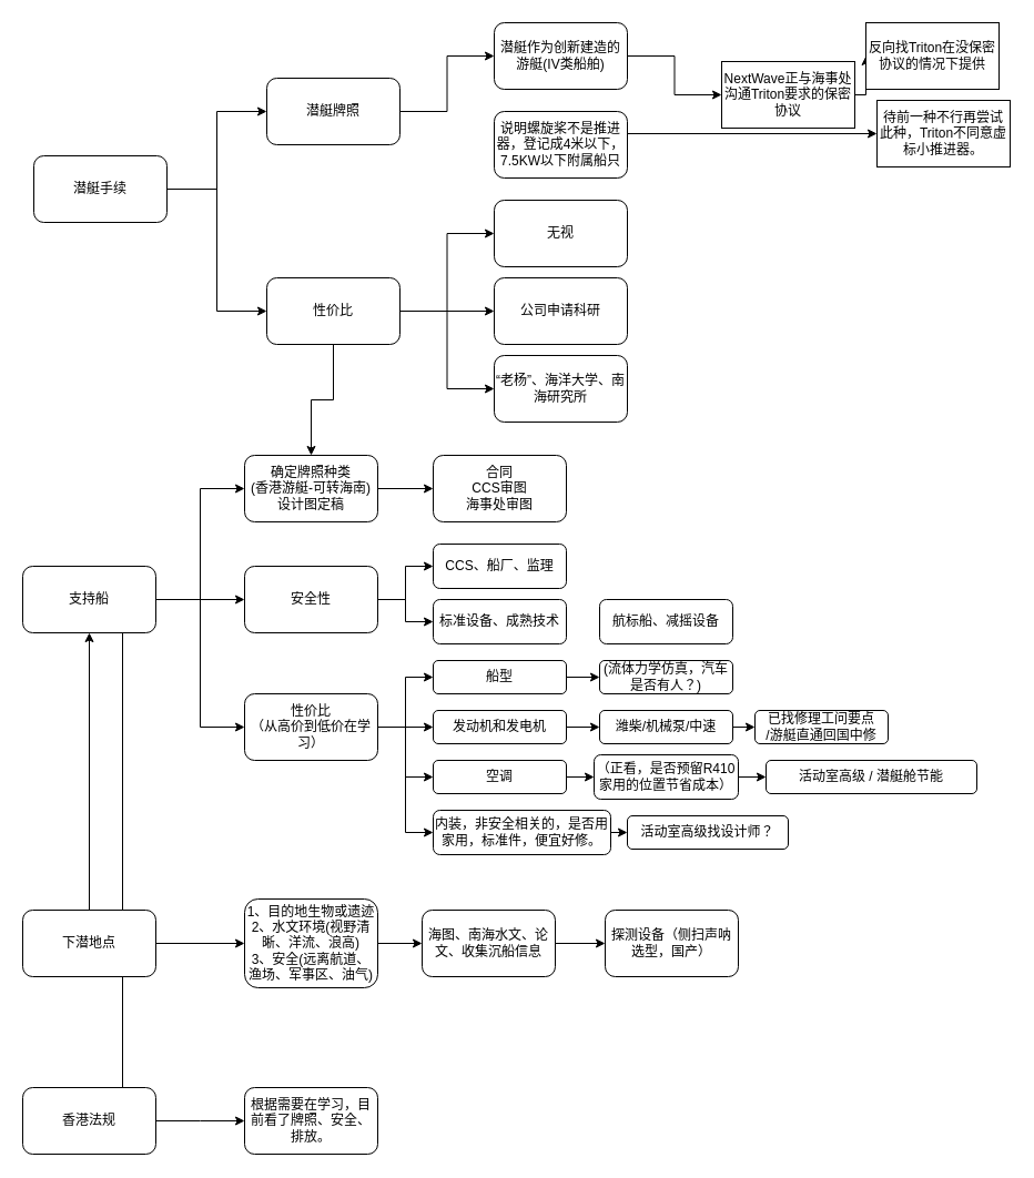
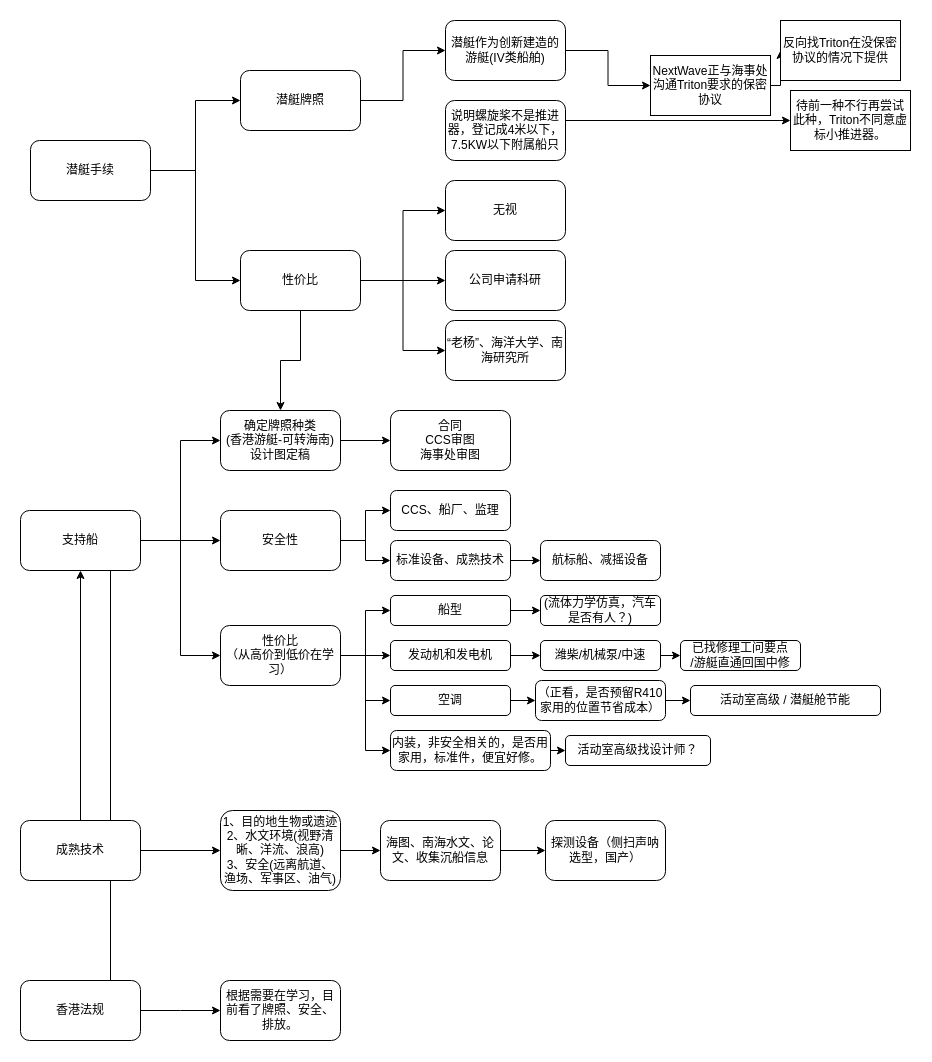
  <mxCell id="0" />
  <mxCell id="1" parent="0" />
  <mxCell id="2" style="edgeStyle=orthogonalEdgeStyle;rounded=0;orthogonalLoop=1;jettySize=auto;html=1;exitX=0.75;exitY=0;exitDx=0;exitDy=0;entryX=0.75;entryY=1;entryDx=0;entryDy=0;endArrow=none;" edge="1" parent="1" source="42" target="21"><mxGeometry relative="1" as="geometry" /></mxCell>
  <mxCell id="3" style="edgeStyle=orthogonalEdgeStyle;rounded=0;orthogonalLoop=1;jettySize=auto;html=1;exitX=1;exitY=0.5;exitDx=0;exitDy=0;entryX=0;entryY=0.5;entryDx=0;entryDy=0;" parent="1" source="5" target="7" edge="1"><mxGeometry relative="1" as="geometry" /></mxCell>
  <mxCell id="4" style="edgeStyle=orthogonalEdgeStyle;rounded=0;orthogonalLoop=1;jettySize=auto;html=1;exitX=1;exitY=0.5;exitDx=0;exitDy=0;entryX=0;entryY=0.5;entryDx=0;entryDy=0;" parent="1" source="5" target="12" edge="1"><mxGeometry relative="1" as="geometry" /></mxCell>
  <mxCell id="5" value="潜艇手续" style="rounded=1;whiteSpace=wrap;html=1;" parent="1" vertex="1"><mxGeometry x="30" y="140" width="120" height="60" as="geometry" /></mxCell>
  <mxCell id="6" style="edgeStyle=orthogonalEdgeStyle;rounded=0;orthogonalLoop=1;jettySize=auto;html=1;exitX=1;exitY=0.5;exitDx=0;exitDy=0;entryX=0;entryY=0.5;entryDx=0;entryDy=0;" parent="1" source="7" target="14" edge="1"><mxGeometry relative="1" as="geometry" /></mxCell>
  <mxCell id="7" value="潜艇牌照" style="rounded=1;whiteSpace=wrap;html=1;" parent="1" vertex="1"><mxGeometry x="240" y="70" width="120" height="60" as="geometry" /></mxCell>
  <mxCell id="8" style="edgeStyle=orthogonalEdgeStyle;rounded=0;orthogonalLoop=1;jettySize=auto;html=1;exitX=1;exitY=0.5;exitDx=0;exitDy=0;entryX=0;entryY=0.5;entryDx=0;entryDy=0;" parent="1" source="12" target="16" edge="1"><mxGeometry relative="1" as="geometry" /></mxCell>
  <mxCell id="9" style="edgeStyle=orthogonalEdgeStyle;rounded=0;orthogonalLoop=1;jettySize=auto;html=1;exitX=1;exitY=0.5;exitDx=0;exitDy=0;entryX=0;entryY=0.5;entryDx=0;entryDy=0;" parent="1" source="12" target="17" edge="1"><mxGeometry relative="1" as="geometry" /></mxCell>
  <mxCell id="10" style="edgeStyle=orthogonalEdgeStyle;rounded=0;orthogonalLoop=1;jettySize=auto;html=1;exitX=1;exitY=0.5;exitDx=0;exitDy=0;entryX=0;entryY=0.5;entryDx=0;entryDy=0;" edge="1" parent="1" source="12" target="44"><mxGeometry relative="1" as="geometry" /></mxCell>
  <mxCell id="11" style="edgeStyle=orthogonalEdgeStyle;rounded=0;orthogonalLoop=1;jettySize=auto;html=1;exitX=0.5;exitY=1;exitDx=0;exitDy=0;entryX=0.5;entryY=0;entryDx=0;entryDy=0;" edge="1" parent="1" source="12" target="25"><mxGeometry relative="1" as="geometry" /></mxCell>
  <mxCell id="12" value="性价比" style="rounded=1;whiteSpace=wrap;html=1;" parent="1" vertex="1"><mxGeometry x="240" y="250" width="120" height="60" as="geometry" /></mxCell>
  <mxCell id="13" style="edgeStyle=orthogonalEdgeStyle;rounded=0;orthogonalLoop=1;jettySize=auto;html=1;exitX=1;exitY=0.5;exitDx=0;exitDy=0;entryX=0;entryY=0.5;entryDx=0;entryDy=0;" parent="1" source="14" target="23" edge="1"><mxGeometry relative="1" as="geometry" /></mxCell>
  <mxCell id="14" value="潜艇作为创新建造的游艇(IV类船舶)" style="rounded=1;whiteSpace=wrap;html=1;" parent="1" vertex="1"><mxGeometry x="445" y="20" width="120" height="60" as="geometry" /></mxCell>
  <mxCell id="15" style="edgeStyle=orthogonalEdgeStyle;rounded=0;orthogonalLoop=1;jettySize=auto;html=1;exitX=1;exitY=0.5;exitDx=0;exitDy=0;" parent="1" edge="1"><mxGeometry relative="1" as="geometry"><mxPoint x="790" y="120" as="targetPoint" /><mxPoint x="565" y="120" as="sourcePoint" /></mxGeometry></mxCell>
  <mxCell id="16" value="公司申请科研" style="rounded=1;whiteSpace=wrap;html=1;" parent="1" vertex="1"><mxGeometry x="445" y="250" width="120" height="60" as="geometry" /></mxCell>
  <mxCell id="17" value="“老杨”、海洋大学、南海研究所" style="rounded=1;whiteSpace=wrap;html=1;" parent="1" vertex="1"><mxGeometry x="445" y="320" width="120" height="60" as="geometry" /></mxCell>
  <mxCell id="18" style="edgeStyle=orthogonalEdgeStyle;rounded=0;orthogonalLoop=1;jettySize=auto;html=1;exitX=1;exitY=0.5;exitDx=0;exitDy=0;entryX=0;entryY=0.5;entryDx=0;entryDy=0;" parent="1" source="21" target="25" edge="1"><mxGeometry relative="1" as="geometry" /></mxCell>
  <mxCell id="19" style="edgeStyle=orthogonalEdgeStyle;rounded=0;orthogonalLoop=1;jettySize=auto;html=1;exitX=1;exitY=0.5;exitDx=0;exitDy=0;entryX=0;entryY=0.5;entryDx=0;entryDy=0;" edge="1" parent="1" source="21" target="29"><mxGeometry relative="1" as="geometry" /></mxCell>
  <mxCell id="20" style="edgeStyle=orthogonalEdgeStyle;rounded=0;orthogonalLoop=1;jettySize=auto;html=1;exitX=1;exitY=0.5;exitDx=0;exitDy=0;entryX=0;entryY=0.5;entryDx=0;entryDy=0;" edge="1" parent="1" source="21" target="34"><mxGeometry relative="1" as="geometry" /></mxCell>
  <mxCell id="21" value="支持船" style="rounded=1;whiteSpace=wrap;html=1;" parent="1" vertex="1"><mxGeometry x="20" y="510" width="120" height="60" as="geometry" /></mxCell>
  <mxCell id="22" style="edgeStyle=orthogonalEdgeStyle;rounded=0;orthogonalLoop=1;jettySize=auto;html=1;exitX=1;exitY=0.5;exitDx=0;exitDy=0;entryX=0;entryY=0.5;entryDx=0;entryDy=0;" edge="1" parent="1" source="23" target="69"><mxGeometry relative="1" as="geometry" /></mxCell>
  <mxCell id="23" value="NextWave正与海事处沟通Triton要求的保密协议" style="rounded=0;whiteSpace=wrap;html=1;" parent="1" vertex="1"><mxGeometry x="650" y="55" width="120" height="60" as="geometry" /></mxCell>
  <mxCell id="24" style="edgeStyle=orthogonalEdgeStyle;rounded=0;orthogonalLoop=1;jettySize=auto;html=1;exitX=1;exitY=0.5;exitDx=0;exitDy=0;entryX=0;entryY=0.5;entryDx=0;entryDy=0;" parent="1" source="25" target="26" edge="1"><mxGeometry relative="1" as="geometry" /></mxCell>
  <mxCell id="25" value="确定牌照种类&lt;br&gt;(香港游艇-可转海南)&lt;br&gt;设计图定稿" style="rounded=1;whiteSpace=wrap;html=1;" parent="1" vertex="1"><mxGeometry x="220" y="410" width="120" height="60" as="geometry" /></mxCell>
  <mxCell id="26" value="合同&lt;br&gt;CCS审图&lt;br&gt;海事处审图" style="rounded=1;whiteSpace=wrap;html=1;" parent="1" vertex="1"><mxGeometry x="390" y="410" width="120" height="60" as="geometry" /></mxCell>
  <mxCell id="27" style="edgeStyle=orthogonalEdgeStyle;rounded=0;orthogonalLoop=1;jettySize=auto;html=1;exitX=1;exitY=0.5;exitDx=0;exitDy=0;entryX=0;entryY=0.5;entryDx=0;entryDy=0;" edge="1" parent="1" source="29" target="46"><mxGeometry relative="1" as="geometry" /></mxCell>
  <mxCell id="28" style="edgeStyle=orthogonalEdgeStyle;rounded=0;orthogonalLoop=1;jettySize=auto;html=1;exitX=1;exitY=0.5;exitDx=0;exitDy=0;entryX=0;entryY=0.5;entryDx=0;entryDy=0;" edge="1" parent="1" source="29" target="48"><mxGeometry relative="1" as="geometry" /></mxCell>
  <mxCell id="29" value="安全性" style="rounded=1;whiteSpace=wrap;html=1;" parent="1" vertex="1"><mxGeometry x="220" y="510" width="120" height="60" as="geometry" /></mxCell>
  <mxCell id="30" style="edgeStyle=orthogonalEdgeStyle;rounded=0;orthogonalLoop=1;jettySize=auto;html=1;exitX=1;exitY=0.5;exitDx=0;exitDy=0;entryX=0;entryY=0.5;entryDx=0;entryDy=0;" edge="1" parent="1" source="34" target="50"><mxGeometry relative="1" as="geometry" /></mxCell>
  <mxCell id="31" style="edgeStyle=orthogonalEdgeStyle;rounded=0;orthogonalLoop=1;jettySize=auto;html=1;exitX=1;exitY=0.5;exitDx=0;exitDy=0;entryX=0;entryY=0.5;entryDx=0;entryDy=0;" edge="1" parent="1" source="34" target="52"><mxGeometry relative="1" as="geometry" /></mxCell>
  <mxCell id="32" style="edgeStyle=orthogonalEdgeStyle;rounded=0;orthogonalLoop=1;jettySize=auto;html=1;exitX=1;exitY=0.5;exitDx=0;exitDy=0;entryX=0;entryY=0.5;entryDx=0;entryDy=0;" edge="1" parent="1" source="34" target="62"><mxGeometry relative="1" as="geometry" /></mxCell>
  <mxCell id="33" style="edgeStyle=orthogonalEdgeStyle;rounded=0;orthogonalLoop=1;jettySize=auto;html=1;exitX=1;exitY=0.5;exitDx=0;exitDy=0;entryX=0;entryY=0.5;entryDx=0;entryDy=0;" edge="1" parent="1" source="34" target="56"><mxGeometry relative="1" as="geometry" /></mxCell>
  <mxCell id="34" value="性价比&lt;br&gt;（从高价到低价在学习）" style="rounded=1;whiteSpace=wrap;html=1;" parent="1" vertex="1"><mxGeometry x="220" y="625" width="120" height="60" as="geometry" /></mxCell>
  <mxCell id="35" style="edgeStyle=orthogonalEdgeStyle;rounded=0;orthogonalLoop=1;jettySize=auto;html=1;exitX=1;exitY=0.5;exitDx=0;exitDy=0;entryX=0;entryY=0.5;entryDx=0;entryDy=0;" parent="1" source="37" target="39" edge="1"><mxGeometry relative="1" as="geometry" /></mxCell>
  <mxCell id="36" style="edgeStyle=orthogonalEdgeStyle;rounded=0;orthogonalLoop=1;jettySize=auto;html=1;exitX=0.5;exitY=0;exitDx=0;exitDy=0;entryX=0.5;entryY=1;entryDx=0;entryDy=0;" parent="1" source="37" target="21" edge="1"><mxGeometry relative="1" as="geometry" /></mxCell>
- <mxCell id="37" value="下潜地点" style="rounded=1;whiteSpace=wrap;html=1;" parent="1" vertex="1"><mxGeometry x="20" y="820" width="120" height="60" as="geometry" /></mxCell>
+ <mxCell id="37" value="成熟技术" style="rounded=1;whiteSpace=wrap;html=1;" parent="1" vertex="1"><mxGeometry x="20" y="820" width="120" height="60" as="geometry" /></mxCell>
  <mxCell id="38" style="edgeStyle=orthogonalEdgeStyle;rounded=0;orthogonalLoop=1;jettySize=auto;html=1;exitX=1;exitY=0.5;exitDx=0;exitDy=0;" edge="1" parent="1" source="39" target="66"><mxGeometry relative="1" as="geometry" /></mxCell>
  <mxCell id="39" value="1、目的地生物或遗迹&lt;br&gt;2、水文环境(视野清晰、洋流、浪高)&lt;br&gt;3、安全(远离航道、渔场、军事区、油气)" style="rounded=1;whiteSpace=wrap;html=1;" parent="1" vertex="1"><mxGeometry x="220" y="810" width="120" height="80" as="geometry" /></mxCell>
  <mxCell id="40" value="说明螺旋桨不是推进器，登记成4米以下，7.5KW以下附属船只" style="rounded=1;whiteSpace=wrap;html=1;" parent="1" vertex="1"><mxGeometry x="445" y="100" width="120" height="60" as="geometry" /></mxCell>
  <mxCell id="41" style="edgeStyle=orthogonalEdgeStyle;rounded=0;orthogonalLoop=1;jettySize=auto;html=1;exitX=1;exitY=0.5;exitDx=0;exitDy=0;" parent="1" source="42" edge="1"><mxGeometry relative="1" as="geometry"><mxPoint x="220" y="1010" as="targetPoint" /></mxGeometry></mxCell>
  <mxCell id="42" value="香港法规" style="rounded=1;whiteSpace=wrap;html=1;" parent="1" vertex="1"><mxGeometry x="20" y="980" width="120" height="60" as="geometry" /></mxCell>
  <mxCell id="43" value="根据需要在学习，目前看了牌照、安全、排放。" style="rounded=1;whiteSpace=wrap;html=1;" parent="1" vertex="1"><mxGeometry x="220" y="980" width="120" height="60" as="geometry" /></mxCell>
  <mxCell id="44" value="无视&lt;br&gt;" style="rounded=1;whiteSpace=wrap;html=1;" vertex="1" parent="1"><mxGeometry x="445" y="180" width="120" height="60" as="geometry" /></mxCell>
  <mxCell id="45" value="待前一种不行再尝试此种，Triton不同意虚标小推进器。" style="rounded=0;whiteSpace=wrap;html=1;" vertex="1" parent="1"><mxGeometry x="790" y="90" width="120" height="60" as="geometry" /></mxCell>
  <mxCell id="46" value="CCS、船厂、监理" style="rounded=1;whiteSpace=wrap;html=1;" vertex="1" parent="1"><mxGeometry x="390" y="490" width="120" height="40" as="geometry" /></mxCell>
+ <mxCell id="47" style="edgeStyle=orthogonalEdgeStyle;rounded=0;orthogonalLoop=1;jettySize=auto;html=1;exitX=1;exitY=0.5;exitDx=0;exitDy=0;entryX=0;entryY=0.5;entryDx=0;entryDy=0;" edge="1" parent="1" source="48" target="60"><mxGeometry relative="1" as="geometry" /></mxCell>
  <mxCell id="48" value="标准设备、成熟技术" style="rounded=1;whiteSpace=wrap;html=1;" vertex="1" parent="1"><mxGeometry x="390" y="540" width="120" height="40" as="geometry" /></mxCell>
  <mxCell id="49" style="edgeStyle=orthogonalEdgeStyle;rounded=0;orthogonalLoop=1;jettySize=auto;html=1;exitX=1;exitY=0.5;exitDx=0;exitDy=0;entryX=0;entryY=0.5;entryDx=0;entryDy=0;" edge="1" parent="1" source="50" target="57"><mxGeometry relative="1" as="geometry" /></mxCell>
  <mxCell id="50" value="船型" style="rounded=1;whiteSpace=wrap;html=1;" vertex="1" parent="1"><mxGeometry x="390" y="595" width="120" height="30" as="geometry" /></mxCell>
  <mxCell id="51" style="edgeStyle=orthogonalEdgeStyle;rounded=0;orthogonalLoop=1;jettySize=auto;html=1;exitX=1;exitY=0.5;exitDx=0;exitDy=0;entryX=0;entryY=0.5;entryDx=0;entryDy=0;" edge="1" parent="1" source="52" target="59"><mxGeometry relative="1" as="geometry" /></mxCell>
  <mxCell id="52" value="发动机和发电机" style="rounded=1;whiteSpace=wrap;html=1;" vertex="1" parent="1"><mxGeometry x="390" y="640" width="120" height="30" as="geometry" /></mxCell>
  <mxCell id="53" style="edgeStyle=orthogonalEdgeStyle;rounded=0;orthogonalLoop=1;jettySize=auto;html=1;exitX=1;exitY=0.5;exitDx=0;exitDy=0;entryX=0;entryY=0.5;entryDx=0;entryDy=0;" edge="1" parent="1" source="54" target="63"><mxGeometry relative="1" as="geometry" /></mxCell>
  <mxCell id="54" value="（正看，是否预留R410家用的位置节省成本）" style="rounded=1;whiteSpace=wrap;html=1;" vertex="1" parent="1"><mxGeometry x="535" y="680" width="130" height="40" as="geometry" /></mxCell>
  <mxCell id="55" style="edgeStyle=orthogonalEdgeStyle;rounded=0;orthogonalLoop=1;jettySize=auto;html=1;exitX=1;exitY=0.5;exitDx=0;exitDy=0;entryX=0;entryY=0.5;entryDx=0;entryDy=0;" edge="1" parent="1" source="56" target="64"><mxGeometry relative="1" as="geometry" /></mxCell>
  <mxCell id="56" value="内装，非安全相关的，是否用家用，标准件，便宜好修。" style="rounded=1;whiteSpace=wrap;html=1;" vertex="1" parent="1"><mxGeometry x="390" y="730" width="160" height="40" as="geometry" /></mxCell>
  <mxCell id="57" value="(流体力学仿真，汽车是否有人？)" style="rounded=1;whiteSpace=wrap;html=1;" vertex="1" parent="1"><mxGeometry x="540" y="595" width="120" height="30" as="geometry" /></mxCell>
  <mxCell id="58" style="edgeStyle=orthogonalEdgeStyle;rounded=0;orthogonalLoop=1;jettySize=auto;html=1;exitX=1;exitY=0.5;exitDx=0;exitDy=0;entryX=0;entryY=0.5;entryDx=0;entryDy=0;" edge="1" parent="1" source="59" target="67"><mxGeometry relative="1" as="geometry" /></mxCell>
  <mxCell id="59" value="潍柴/机械泵/中速" style="rounded=1;whiteSpace=wrap;html=1;" vertex="1" parent="1"><mxGeometry x="540" y="640" width="120" height="30" as="geometry" /></mxCell>
  <mxCell id="60" value="航标船、减摇设备" style="rounded=1;whiteSpace=wrap;html=1;" vertex="1" parent="1"><mxGeometry x="540" y="540" width="120" height="40" as="geometry" /></mxCell>
  <mxCell id="61" style="edgeStyle=orthogonalEdgeStyle;rounded=0;orthogonalLoop=1;jettySize=auto;html=1;exitX=1;exitY=0.5;exitDx=0;exitDy=0;entryX=0;entryY=0.5;entryDx=0;entryDy=0;" edge="1" parent="1" source="62" target="54"><mxGeometry relative="1" as="geometry" /></mxCell>
  <mxCell id="62" value="空调" style="rounded=1;whiteSpace=wrap;html=1;" vertex="1" parent="1"><mxGeometry x="390" y="685" width="120" height="30" as="geometry" /></mxCell>
  <mxCell id="63" value="活动室高级 / 潜艇舱节能" style="rounded=1;whiteSpace=wrap;html=1;" vertex="1" parent="1"><mxGeometry x="690" y="685" width="190" height="30" as="geometry" /></mxCell>
  <mxCell id="64" value="活动室高级找设计师？" style="rounded=1;whiteSpace=wrap;html=1;" vertex="1" parent="1"><mxGeometry x="565" y="735" width="145" height="30" as="geometry" /></mxCell>
  <mxCell id="65" style="edgeStyle=orthogonalEdgeStyle;rounded=0;orthogonalLoop=1;jettySize=auto;html=1;exitX=1;exitY=0.5;exitDx=0;exitDy=0;" edge="1" parent="1" source="66" target="68"><mxGeometry relative="1" as="geometry" /></mxCell>
  <mxCell id="66" value="海图、南海水文、论文、收集沉船信息" style="rounded=1;whiteSpace=wrap;html=1;" vertex="1" parent="1"><mxGeometry x="380" y="820" width="120" height="60" as="geometry" /></mxCell>
  <mxCell id="67" value="已找修理工问要点&lt;br&gt;/游艇直通回国中修" style="rounded=1;whiteSpace=wrap;html=1;" vertex="1" parent="1"><mxGeometry x="680" y="640" width="120" height="30" as="geometry" /></mxCell>
  <mxCell id="68" value="探测设备（侧扫声呐选型，国产）" style="rounded=1;whiteSpace=wrap;html=1;" vertex="1" parent="1"><mxGeometry x="545" y="820" width="120" height="60" as="geometry" /></mxCell>
  <mxCell id="69" value="反向找Triton在没保密协议的情况下提供" style="rounded=0;whiteSpace=wrap;html=1;" vertex="1" parent="1"><mxGeometry x="780" y="20" width="120" height="60" as="geometry" /></mxCell>
